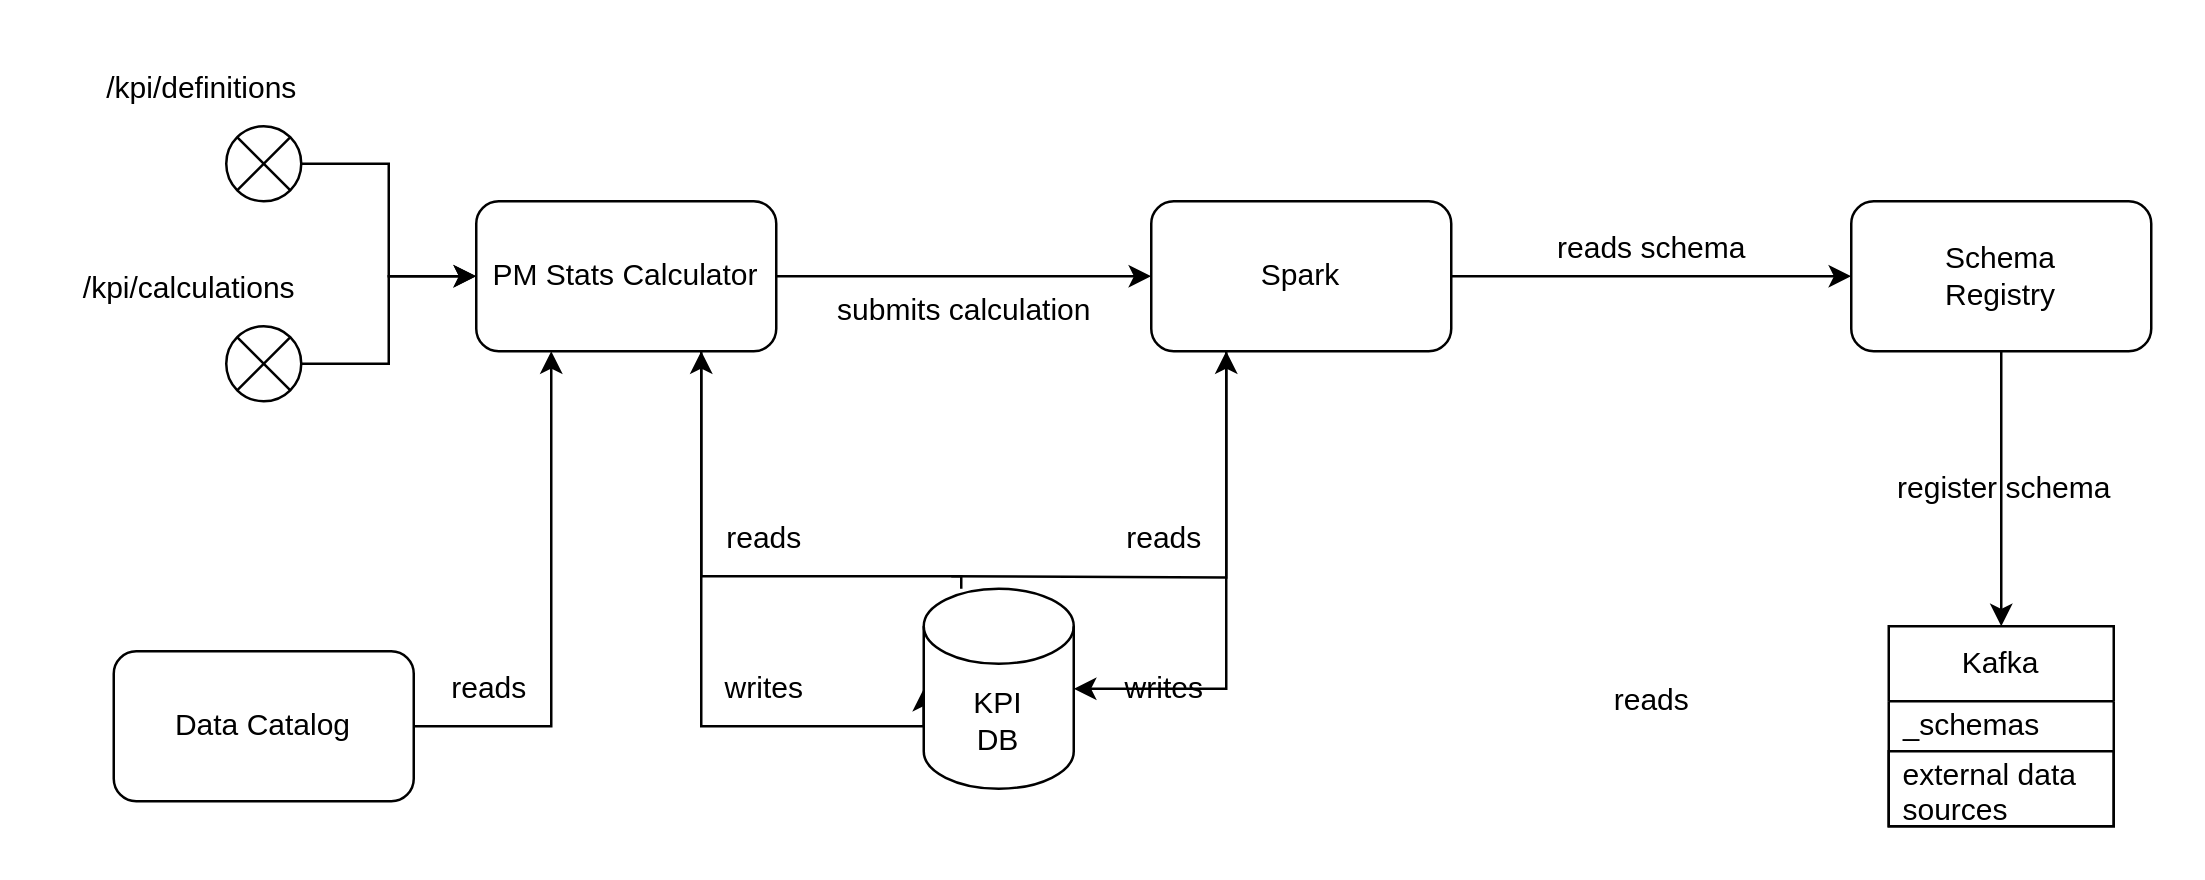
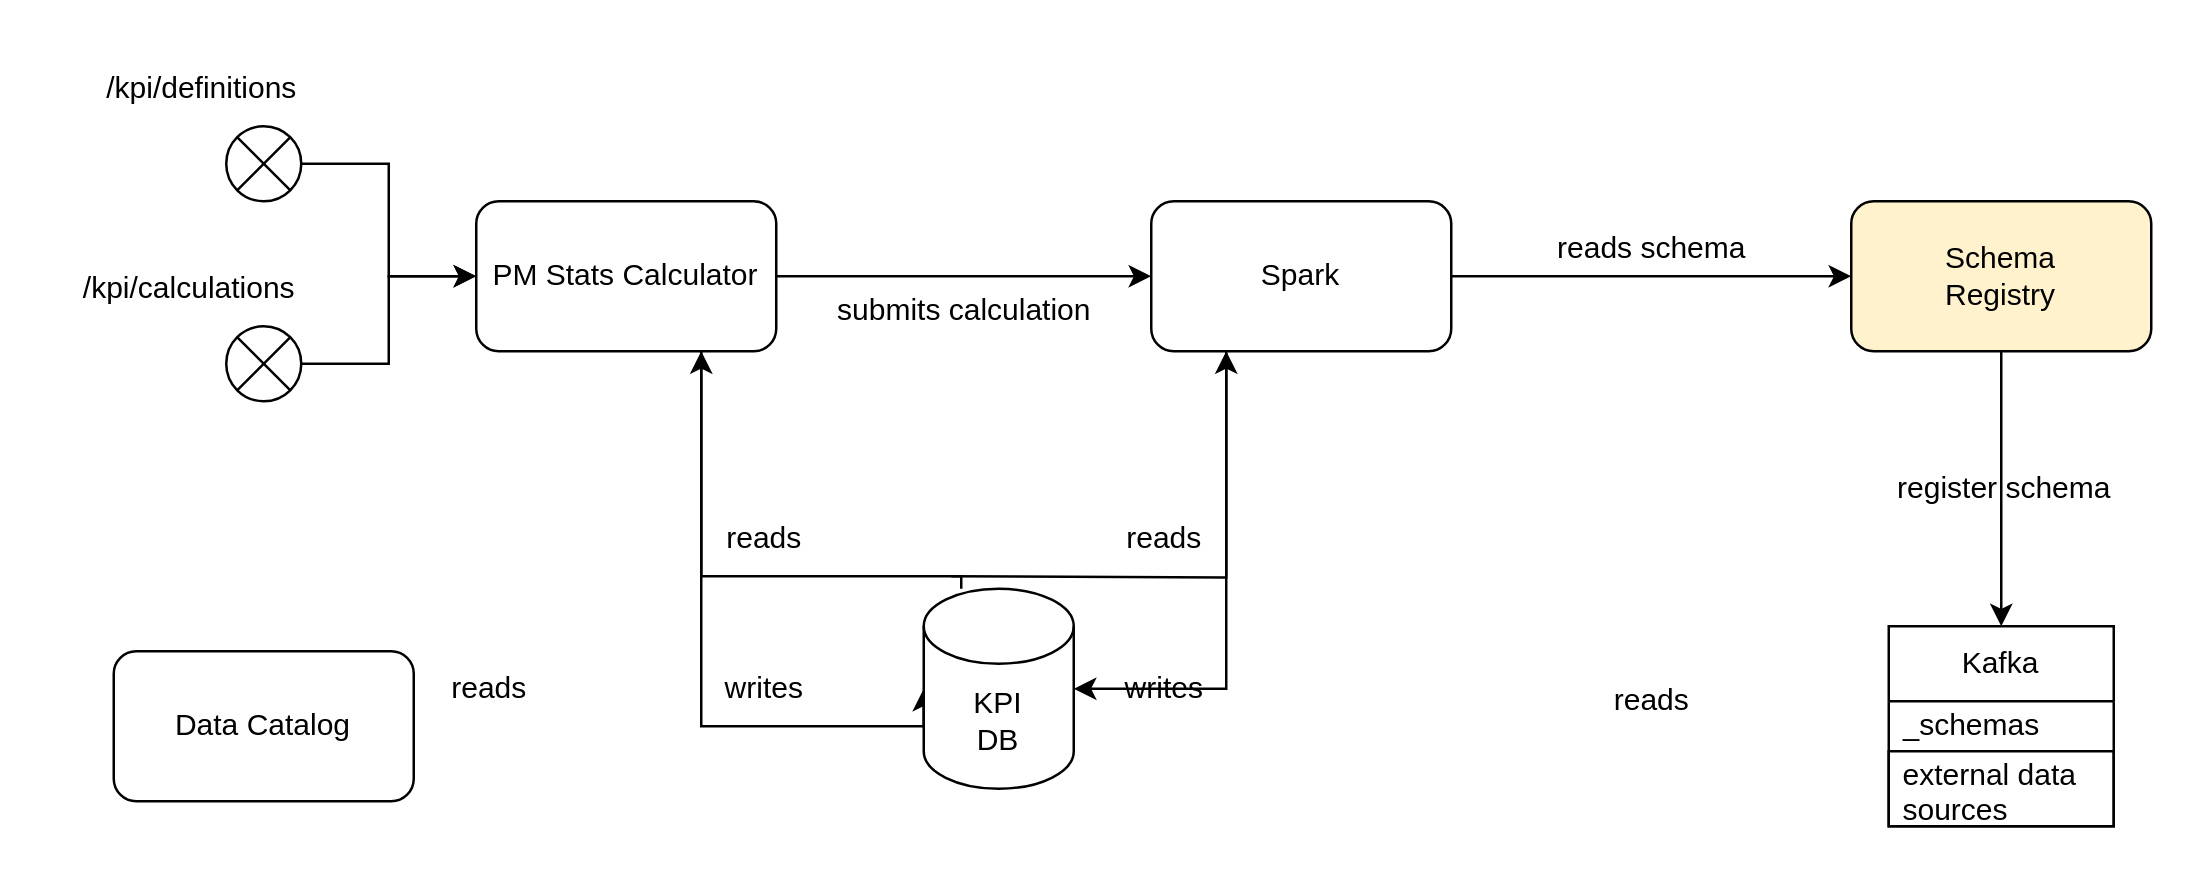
  <mxCell id="0" />
  <mxCell id="1" parent="0" />
  <mxCell id="2" style="edgeStyle=orthogonalEdgeStyle;rounded=0;orthogonalLoop=1;jettySize=auto;html=1;exitX=1;exitY=0.5;exitDx=0;exitDy=0;entryX=0;entryY=0.5;entryDx=0;entryDy=0;" edge="1" parent="1" source="4" target="7"><mxGeometry relative="1" as="geometry" /></mxCell>
  <mxCell id="3" style="edgeStyle=orthogonalEdgeStyle;rounded=0;orthogonalLoop=1;jettySize=auto;html=1;entryX=0;entryY=0.5;entryDx=0;entryDy=0;entryPerimeter=0;" edge="1" parent="1" source="4" target="18"><mxGeometry relative="1" as="geometry"><Array as="points"><mxPoint x="280" y="290" /></Array></mxGeometry></mxCell>
  <mxCell id="4" value="PM Stats Calculator" style="rounded=1;whiteSpace=wrap;html=1;" vertex="1" parent="1"><mxGeometry x="190" y="80" width="120" height="60" as="geometry" /></mxCell>
  <mxCell id="5" style="edgeStyle=orthogonalEdgeStyle;rounded=0;orthogonalLoop=1;jettySize=auto;html=1;exitX=1;exitY=0.5;exitDx=0;exitDy=0;entryX=0;entryY=0.5;entryDx=0;entryDy=0;" edge="1" parent="1" source="7" target="9"><mxGeometry relative="1" as="geometry" /></mxCell>
  <mxCell id="6" style="edgeStyle=orthogonalEdgeStyle;rounded=0;orthogonalLoop=1;jettySize=auto;html=1;exitX=0.25;exitY=1;exitDx=0;exitDy=0;entryX=1;entryY=0.5;entryDx=0;entryDy=0;entryPerimeter=0;" edge="1" parent="1" source="7" target="18"><mxGeometry relative="1" as="geometry" /></mxCell>
  <mxCell id="7" value="Spark" style="rounded=1;whiteSpace=wrap;html=1;" vertex="1" parent="1"><mxGeometry x="460" y="80" width="120" height="60" as="geometry" /></mxCell>
  <mxCell id="8" style="edgeStyle=orthogonalEdgeStyle;rounded=0;orthogonalLoop=1;jettySize=auto;html=1;" edge="1" parent="1" source="9" target="19"><mxGeometry relative="1" as="geometry" /></mxCell>
- <mxCell id="9" value="Schema&lt;br&gt;Registry" style="rounded=1;whiteSpace=wrap;html=1;" vertex="1" parent="1"><mxGeometry x="740" y="80" width="120" height="60" as="geometry" /></mxCell>
+ <mxCell id="9" value="Schema&lt;br&gt;Registry" style="rounded=1;whiteSpace=wrap;html=1;fillColor=#fff2cc;" vertex="1" parent="1"><mxGeometry x="740" y="80" width="120" height="60" as="geometry" /></mxCell>
  <mxCell id="10" style="edgeStyle=orthogonalEdgeStyle;rounded=0;orthogonalLoop=1;jettySize=auto;html=1;exitX=1;exitY=0.5;exitDx=0;exitDy=0;entryX=0;entryY=0.5;entryDx=0;entryDy=0;" edge="1" parent="1" source="11" target="4"><mxGeometry relative="1" as="geometry" /></mxCell>
  <mxCell id="11" value="" style="shape=sumEllipse;perimeter=ellipsePerimeter;whiteSpace=wrap;html=1;backgroundOutline=1;" vertex="1" parent="1"><mxGeometry x="90" y="130" width="30" height="30" as="geometry" /></mxCell>
  <mxCell id="12" style="edgeStyle=orthogonalEdgeStyle;rounded=0;orthogonalLoop=1;jettySize=auto;html=1;entryX=0;entryY=0.5;entryDx=0;entryDy=0;" edge="1" parent="1" source="13" target="4"><mxGeometry relative="1" as="geometry" /></mxCell>
  <mxCell id="13" value="" style="shape=sumEllipse;perimeter=ellipsePerimeter;whiteSpace=wrap;html=1;backgroundOutline=1;" vertex="1" parent="1"><mxGeometry x="90" y="50" width="30" height="30" as="geometry" /></mxCell>
  <mxCell id="14" value="/kpi/definitions" style="text;html=1;align=center;verticalAlign=middle;resizable=0;points=[];autosize=1;strokeColor=none;fillColor=none;" vertex="1" parent="1"><mxGeometry x="30" y="20" width="100" height="30" as="geometry" /></mxCell>
  <mxCell id="15" value="/kpi/calculations" style="text;html=1;align=center;verticalAlign=middle;resizable=0;points=[];autosize=1;strokeColor=none;fillColor=none;" vertex="1" parent="1"><mxGeometry x="20" y="100" width="110" height="30" as="geometry" /></mxCell>
  <mxCell id="16" style="edgeStyle=orthogonalEdgeStyle;rounded=0;orthogonalLoop=1;jettySize=auto;html=1;" edge="1" parent="1" source="18"><mxGeometry relative="1" as="geometry"><mxPoint x="280" y="140" as="targetPoint" /><Array as="points"><mxPoint x="384" y="230" /><mxPoint x="280" y="230" /><mxPoint x="280" y="143" /></Array></mxGeometry></mxCell>
  <mxCell id="17" style="edgeStyle=orthogonalEdgeStyle;rounded=0;orthogonalLoop=1;jettySize=auto;html=1;entryX=0.25;entryY=1;entryDx=0;entryDy=0;" edge="1" parent="1" target="7"><mxGeometry relative="1" as="geometry"><mxPoint x="380" y="230" as="sourcePoint" /></mxGeometry></mxCell>
  <mxCell id="18" value="KPI&lt;br&gt;DB" style="shape=cylinder3;whiteSpace=wrap;html=1;boundedLbl=1;backgroundOutline=1;size=15;" vertex="1" parent="1"><mxGeometry x="369" y="235" width="60" height="80" as="geometry" /></mxCell>
  <mxCell id="19" value="Kafka" style="swimlane;fontStyle=0;childLayout=stackLayout;horizontal=1;startSize=30;horizontalStack=0;resizeParent=1;resizeParentMax=0;resizeLast=0;collapsible=1;marginBottom=0;whiteSpace=wrap;html=1;" vertex="1" parent="1"><mxGeometry x="755" y="250" width="90" height="80" as="geometry" /></mxCell>
  <mxCell id="20" value="_schemas" style="text;strokeColor=none;fillColor=none;align=left;verticalAlign=middle;spacingLeft=4;spacingRight=4;overflow=hidden;points=[[0,0.5],[1,0.5]];portConstraint=eastwest;rotatable=0;whiteSpace=wrap;html=1;" vertex="1" parent="19"><mxGeometry y="30" width="90" height="20" as="geometry" /></mxCell>
  <mxCell id="21" value="external data sources" style="text;strokeColor=default;fillColor=none;align=left;verticalAlign=middle;spacingLeft=4;spacingRight=4;overflow=hidden;points=[[0,0.5],[1,0.5]];portConstraint=eastwest;rotatable=0;whiteSpace=wrap;html=1;" vertex="1" parent="19"><mxGeometry y="50" width="90" height="30" as="geometry" /></mxCell>
- <mxCell id="22" style="edgeStyle=orthogonalEdgeStyle;rounded=0;orthogonalLoop=1;jettySize=auto;html=1;entryX=0.25;entryY=1;entryDx=0;entryDy=0;" edge="1" parent="1" source="23" target="4"><mxGeometry relative="1" as="geometry" /></mxCell>
  <mxCell id="23" value="Data Catalog" style="rounded=1;whiteSpace=wrap;html=1;strokeColor=default;" vertex="1" parent="1"><mxGeometry x="45" y="260" width="120" height="60" as="geometry" /></mxCell>
  <mxCell id="24" value="submits calculation" style="text;html=1;align=center;verticalAlign=middle;resizable=0;points=[];autosize=1;strokeColor=none;fillColor=none;" vertex="1" parent="1"><mxGeometry x="325" y="109" width="120" height="30" as="geometry" /></mxCell>
  <mxCell id="25" value="reads schema" style="text;html=1;align=center;verticalAlign=middle;resizable=0;points=[];autosize=1;strokeColor=none;fillColor=none;" vertex="1" parent="1"><mxGeometry x="610" y="84" width="100" height="30" as="geometry" /></mxCell>
  <mxCell id="26" value="register schema" style="text;html=1;align=center;verticalAlign=middle;resizable=0;points=[];autosize=1;strokeColor=none;fillColor=none;" vertex="1" parent="1"><mxGeometry x="746" y="180" width="110" height="30" as="geometry" /></mxCell>
  <mxCell id="27" value="reads" style="text;html=1;align=center;verticalAlign=middle;resizable=0;points=[];autosize=1;strokeColor=none;fillColor=none;" vertex="1" parent="1"><mxGeometry x="635" y="265" width="50" height="30" as="geometry" /></mxCell>
  <mxCell id="28" value="reads" style="text;html=1;align=center;verticalAlign=middle;resizable=0;points=[];autosize=1;strokeColor=none;fillColor=none;" vertex="1" parent="1"><mxGeometry x="170" y="260" width="50" height="30" as="geometry" /></mxCell>
  <mxCell id="29" value="reads" style="text;html=1;align=center;verticalAlign=middle;resizable=0;points=[];autosize=1;strokeColor=none;fillColor=none;" vertex="1" parent="1"><mxGeometry x="440" y="200" width="50" height="30" as="geometry" /></mxCell>
  <mxCell id="30" value="writes" style="text;html=1;align=center;verticalAlign=middle;resizable=0;points=[];autosize=1;strokeColor=none;fillColor=none;" vertex="1" parent="1"><mxGeometry x="440" y="260" width="50" height="30" as="geometry" /></mxCell>
  <mxCell id="31" value="reads" style="text;html=1;align=center;verticalAlign=middle;resizable=0;points=[];autosize=1;strokeColor=none;fillColor=none;" vertex="1" parent="1"><mxGeometry x="280" y="200" width="50" height="30" as="geometry" /></mxCell>
  <mxCell id="32" value="writes" style="text;html=1;align=center;verticalAlign=middle;resizable=0;points=[];autosize=1;strokeColor=none;fillColor=none;" vertex="1" parent="1"><mxGeometry x="280" y="260" width="50" height="30" as="geometry" /></mxCell>
